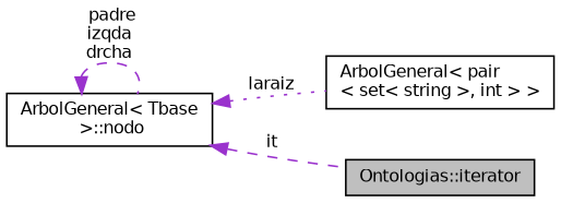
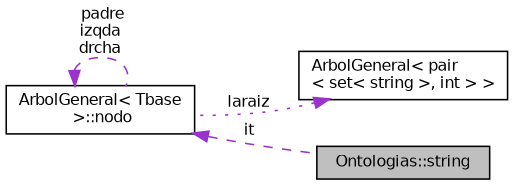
  digraph {
    rankdir=LR
    node [color=black fillcolor=white fontname=Helvetica fontsize=10 shape=record style=filled]
    edge [color=darkorchid3 dir=back fontname=Helvetica fontsize=10 labelfontname=Helvetica labelfontsize=10 style=dashed]
-   n1 [fillcolor=grey75 fontcolor=black height=0.2 label="Ontologias::iterator" width=0.4]
+   n1 [fillcolor=grey75 fontcolor=black height=0.2 label="Ontologias::string" width=0.4]
    n2 [height=0.2 label="ArbolGeneral\< pair\l\< set\< string \>, int \> \>" width=0.4]
    n3 [height=0.2 label="ArbolGeneral\< Tbase\l \>::nodo" width=0.4]
    n3 -> n1 [label=" it"]
-   n3 -> n2 [label=" laraiz" style=dotted]
+   n2 -> n3 [label=" laraiz" style=dotted]
    n3 -> n3 [label=" padre\nizqda\ndrcha"]
  }
